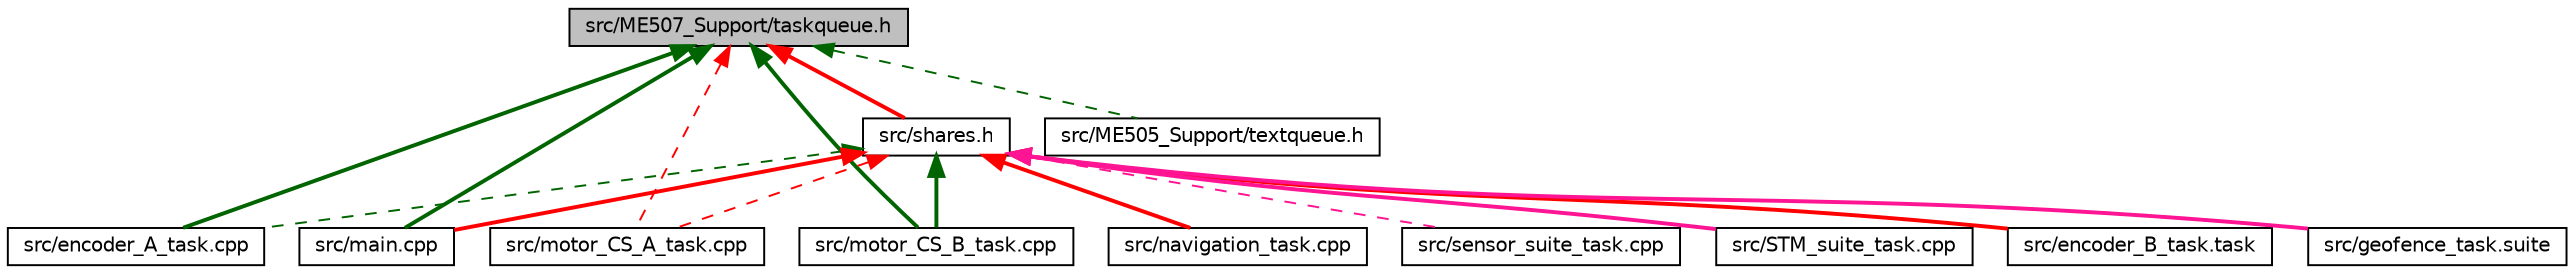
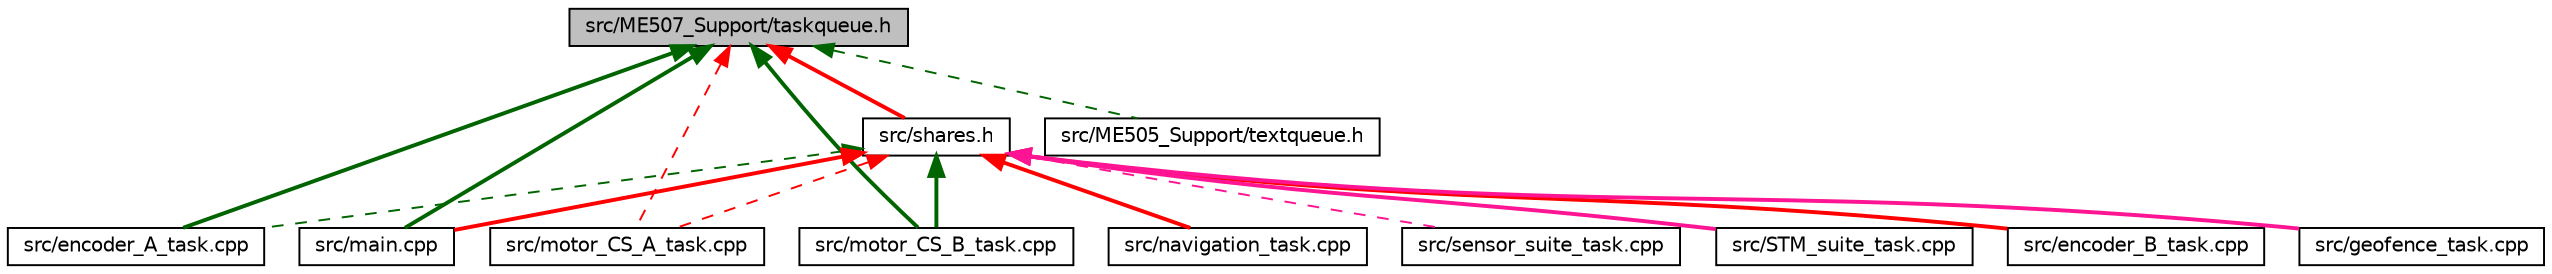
  digraph {
    node [color=black fillcolor=white fontname=Helvetica fontsize=10 shape=record style=filled]
    edge [color=darkgreen dir=back fontname=Helvetica fontsize=10 labelfontname=Helvetica labelfontsize=10 style=bold]
    n1 [fillcolor=grey75 fontcolor=black height=0.2 label="src/ME507_Support/taskqueue.h" width=0.4]
    n2 [height=0.2 label="src/encoder_A_task.cpp" width=0.4]
    n3 [height=0.2 label="src/shares.h" width=0.4]
    n4 [height=0.2 label="src/main.cpp" width=0.4]
    n5 [height=0.2 label="src/motor_CS_A_task.cpp" width=0.4]
    n6 [height=0.2 label="src/motor_CS_B_task.cpp" width=0.4]
    n7 [height=0.2 label="src/ME505_Support/textqueue.h" width=0.4]
-   n8 [height=0.2 label="src/encoder_B_task.task" width=0.4]
-   n9 [height=0.2 label="src/geofence_task.suite" width=0.4]
+   n8 [height=0.2 label="src/encoder_B_task.cpp" width=0.4]
+   n9 [height=0.2 label="src/geofence_task.cpp" width=0.4]
    n10 [height=0.2 label="src/navigation_task.cpp" width=0.4]
    n11 [height=0.2 label="src/sensor_suite_task.cpp" width=0.4]
    n12 [height=0.2 label="src/STM_suite_task.cpp" width=0.4]
    n1 -> n2
    n1 -> n3 [color=red]
    n1 -> n4
    n1 -> n5 [color=red style=dashed]
    n1 -> n6
    n1 -> n7 [style=dashed]
    n3 -> n2 [style=dashed]
    n3 -> n4 [color=red]
    n3 -> n5 [color=red style=dashed]
    n3 -> n6
    n3 -> n8 [color=red]
    n3 -> n9 [color=deeppink]
    n3 -> n10 [color=red]
    n3 -> n11 [color=deeppink style=dashed]
    n3 -> n12 [color=deeppink]
  }
